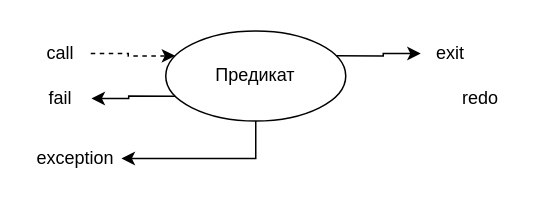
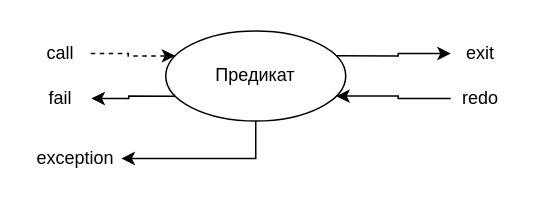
  <mxCell id="0" />
  <mxCell id="1" parent="0" />
  <mxCell id="2" style="edgeStyle=orthogonalEdgeStyle;rounded=0;orthogonalLoop=1;jettySize=auto;html=1;exitX=1;exitY=0.25;exitDx=0;exitDy=0;" edge="1" parent="1" source="5" target="8"><mxGeometry relative="1" as="geometry" /></mxCell>
  <mxCell id="3" style="edgeStyle=orthogonalEdgeStyle;rounded=0;orthogonalLoop=1;jettySize=auto;html=1;exitX=0;exitY=0.75;exitDx=0;exitDy=0;entryX=1;entryY=0.5;entryDx=0;entryDy=0;" edge="1" parent="1" source="5" target="11"><mxGeometry relative="1" as="geometry" /></mxCell>
  <mxCell id="4" style="edgeStyle=orthogonalEdgeStyle;rounded=0;orthogonalLoop=1;jettySize=auto;html=1;entryX=1;entryY=0.5;entryDx=0;entryDy=0;exitX=0.5;exitY=1;exitDx=0;exitDy=0;" edge="1" parent="1" source="5" target="12"><mxGeometry relative="1" as="geometry" /></mxCell>
  <mxCell id="5" value="Предикат" style="ellipse;whiteSpace=wrap;html=1;" vertex="1" parent="1"><mxGeometry x="110" y="20" width="120" height="60" as="geometry" /></mxCell>
  <mxCell id="6" style="edgeStyle=orthogonalEdgeStyle;rounded=0;orthogonalLoop=1;jettySize=auto;html=1;entryX=0;entryY=0.25;entryDx=0;entryDy=0;dashed=1;" edge="1" parent="1" source="7" target="5"><mxGeometry relative="1" as="geometry" /></mxCell>
  <mxCell id="7" value="call" style="text;html=1;strokeColor=none;fillColor=none;align=center;verticalAlign=middle;whiteSpace=wrap;rounded=0;" vertex="1" parent="1"><mxGeometry x="20" y="25" width="40" height="20" as="geometry" /></mxCell>
- <mxCell id="8" value="exit" style="text;html=1;strokeColor=none;fillColor=none;align=center;verticalAlign=middle;whiteSpace=wrap;rounded=0;" vertex="1" parent="1"><mxGeometry x="280" y="25" width="40" height="20" as="geometry" /></mxCell>
+ <mxCell id="8" value="exit" style="text;html=1;strokeColor=none;fillColor=none;align=center;verticalAlign=middle;whiteSpace=wrap;rounded=0;" vertex="1" parent="1"><mxGeometry x="300" y="25" width="40" height="20" as="geometry" /></mxCell>
+ <mxCell id="9" style="edgeStyle=orthogonalEdgeStyle;rounded=0;orthogonalLoop=1;jettySize=auto;html=1;entryX=1;entryY=0.75;entryDx=0;entryDy=0;" edge="1" parent="1" source="10" target="5"><mxGeometry relative="1" as="geometry" /></mxCell>
  <mxCell id="10" value="redo" style="text;html=1;strokeColor=none;fillColor=none;align=center;verticalAlign=middle;whiteSpace=wrap;rounded=0;" vertex="1" parent="1"><mxGeometry x="300" y="55" width="40" height="20" as="geometry" /></mxCell>
  <mxCell id="11" value="fail" style="text;html=1;strokeColor=none;fillColor=none;align=center;verticalAlign=middle;whiteSpace=wrap;rounded=0;" vertex="1" parent="1"><mxGeometry x="20.48" y="55" width="40" height="20" as="geometry" /></mxCell>
  <mxCell id="12" value="exception" style="text;html=1;strokeColor=none;fillColor=none;align=center;verticalAlign=middle;whiteSpace=wrap;rounded=0;" vertex="1" parent="1"><mxGeometry x="20.48" y="95" width="60" height="20" as="geometry" /></mxCell>
